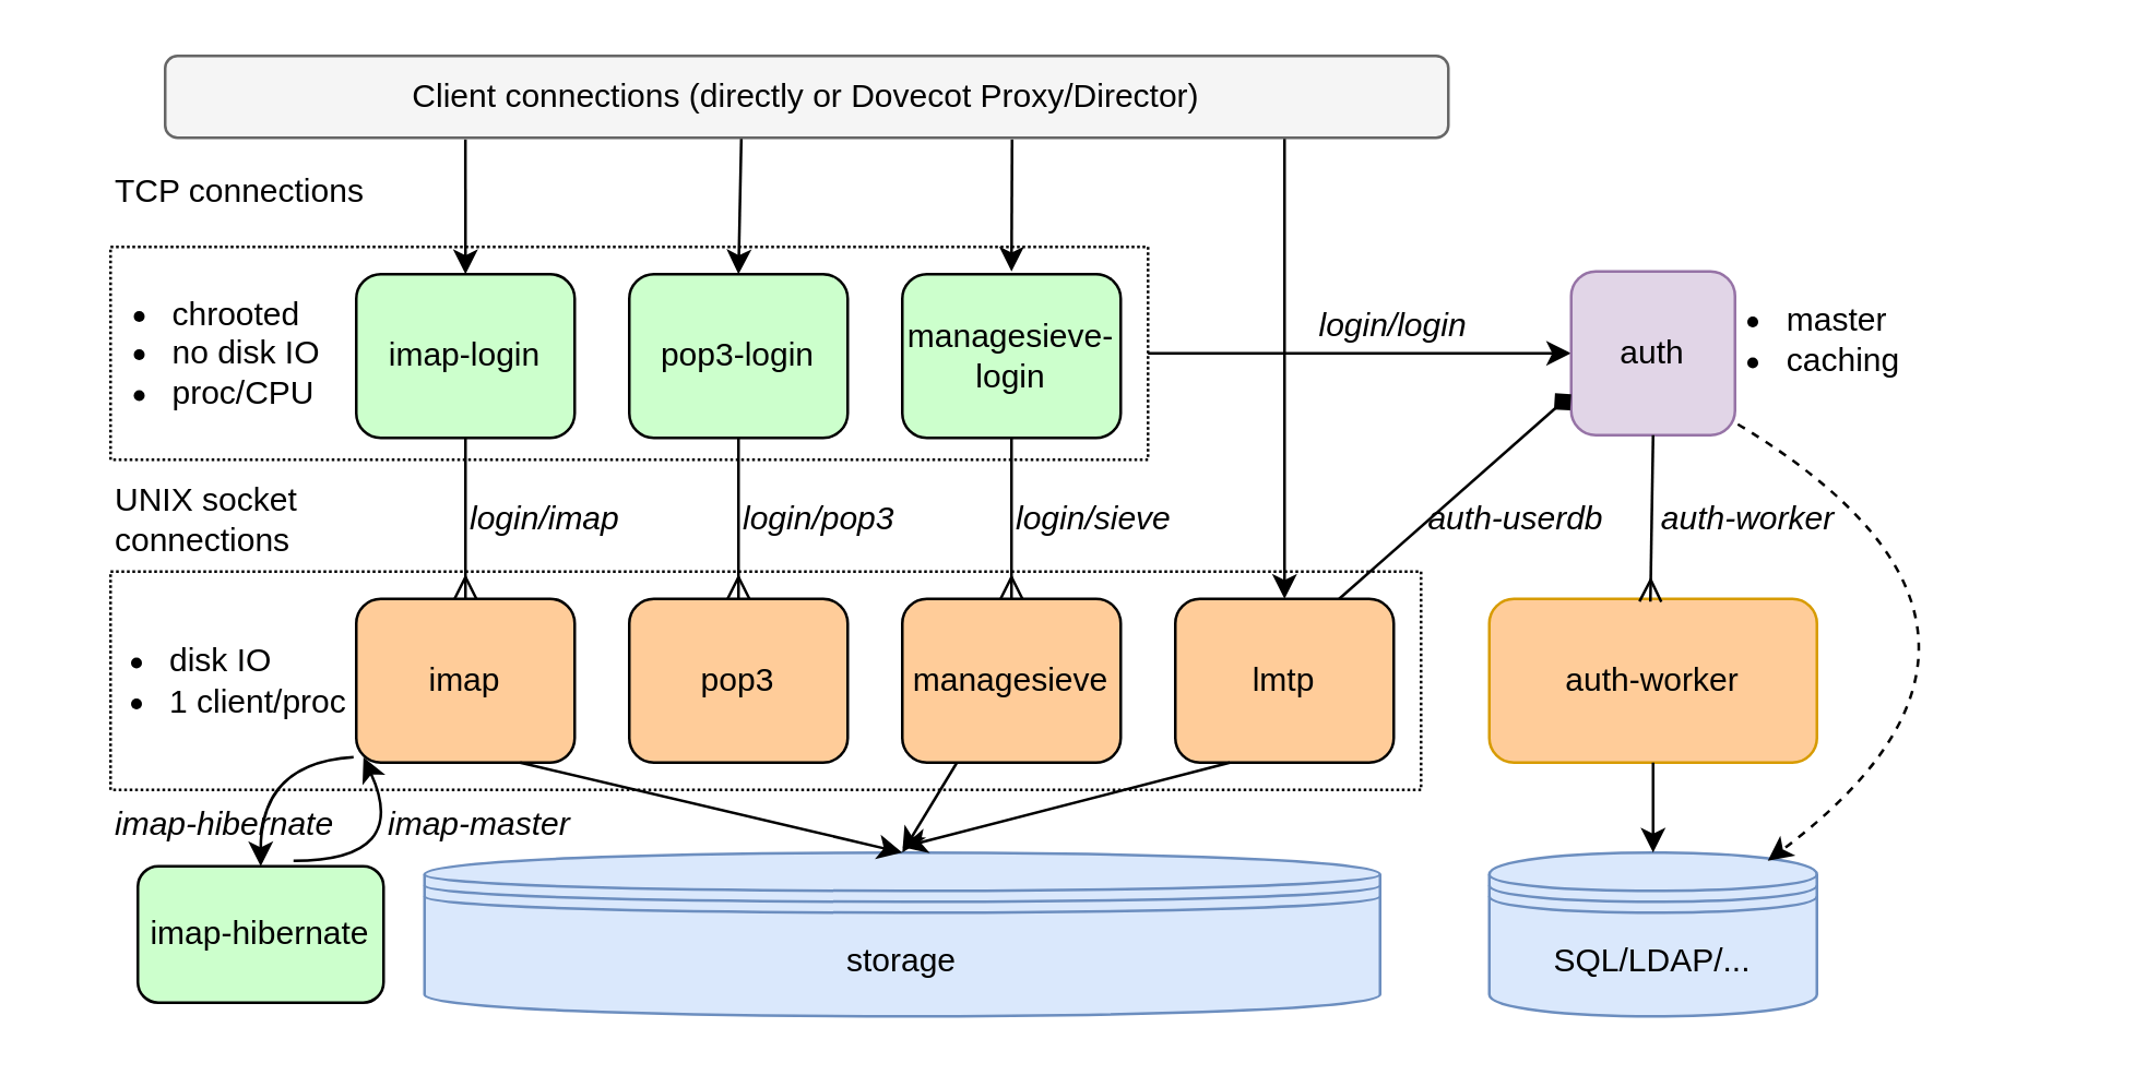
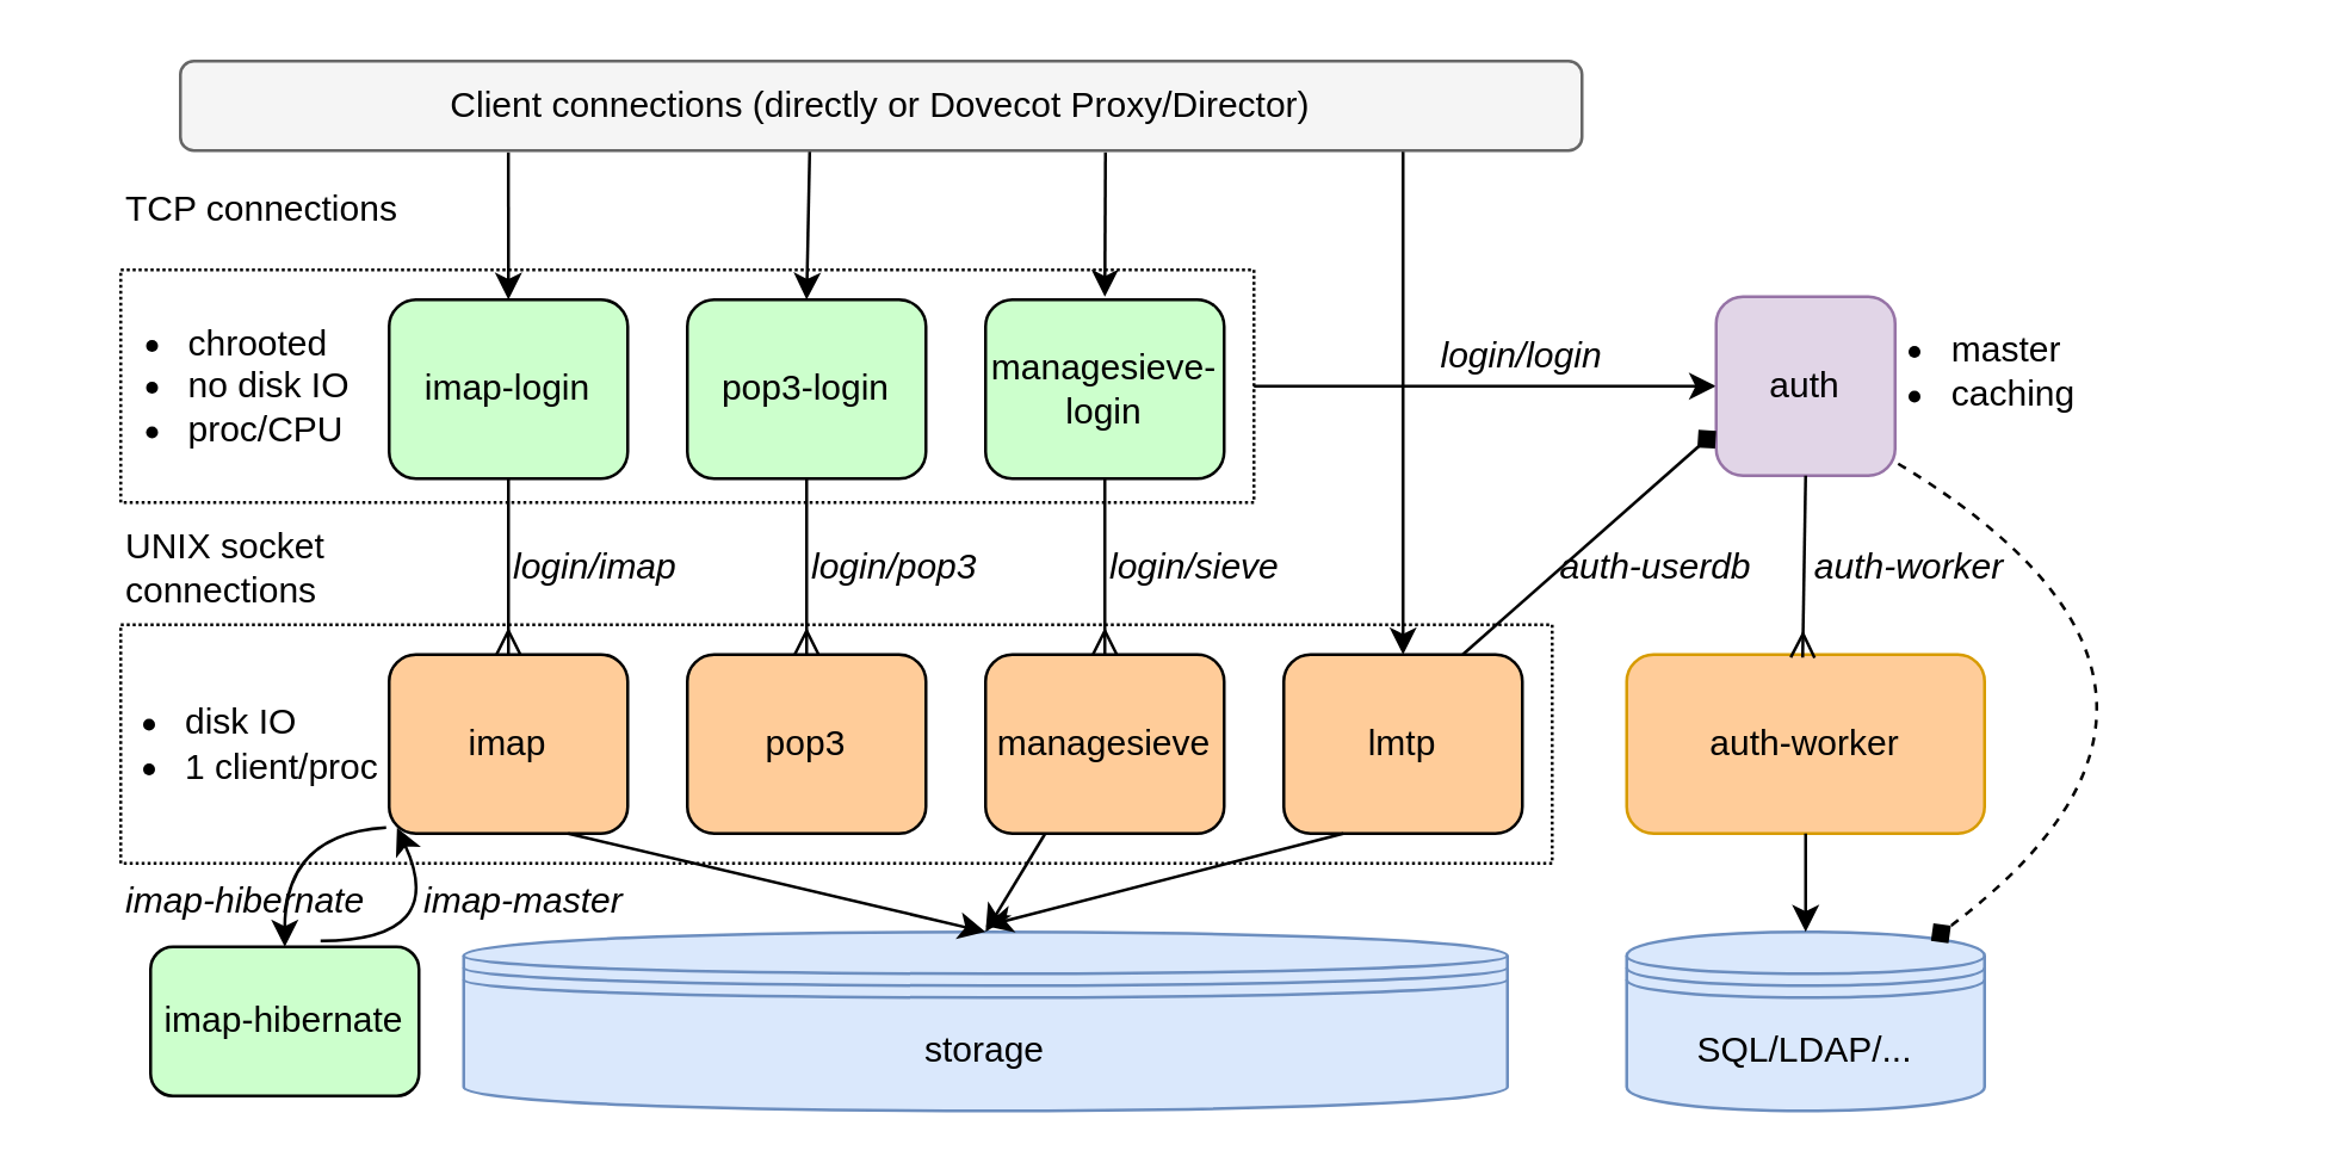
  <mxCell id="0" />
  <mxCell id="1" parent="0" />
  <mxCell id="2" value="imap-hibernate" style="text;html=1;strokeColor=none;fillColor=none;align=left;verticalAlign=middle;whiteSpace=wrap;fontStyle=2" parent="1" vertex="1"><mxGeometry x="40" y="292" width="90" height="20" as="geometry" /></mxCell>
  <mxCell id="3" value="" style="whiteSpace=wrap;html=1;fillColor=none;dashed=1;dashPattern=1 1;" parent="1" vertex="1"><mxGeometry x="40" y="209" width="480" height="80" as="geometry" /></mxCell>
  <mxCell id="4" style="edgeStyle=orthogonalEdgeStyle;rounded=0;html=1;exitX=1;exitY=0.5;entryX=0;entryY=0.5;endArrow=classic;endFill=1;jettySize=auto;orthogonalLoop=1;" parent="1" source="5" target="20" edge="1"><mxGeometry relative="1" as="geometry" /></mxCell>
  <mxCell id="5" value="" style="whiteSpace=wrap;html=1;fillColor=none;dashed=1;dashPattern=1 1;" parent="1" vertex="1"><mxGeometry x="40" y="90" width="380" height="78" as="geometry" /></mxCell>
  <mxCell id="6" value="imap-login" style="rounded=1;whiteSpace=wrap;html=1;fillColor=#CCFFCC;" parent="1" vertex="1"><mxGeometry x="130" y="100" width="80" height="60" as="geometry" /></mxCell>
  <mxCell id="7" value="pop3-login" style="rounded=1;whiteSpace=wrap;html=1;fillColor=#CCFFCC;" parent="1" vertex="1"><mxGeometry x="230" y="100" width="80" height="60" as="geometry" /></mxCell>
  <mxCell id="8" value="managesieve-login" style="rounded=1;whiteSpace=wrap;html=1;fillColor=#CCFFCC;" parent="1" vertex="1"><mxGeometry x="330" y="100" width="80" height="60" as="geometry" /></mxCell>
  <mxCell id="9" value="imap" style="rounded=1;whiteSpace=wrap;html=1;fillColor=#FFCC99;" parent="1" vertex="1"><mxGeometry x="130" y="219" width="80" height="60" as="geometry" /></mxCell>
  <mxCell id="10" value="pop3" style="rounded=1;whiteSpace=wrap;html=1;fillColor=#FFCC99;" parent="1" vertex="1"><mxGeometry x="230" y="219" width="80" height="60" as="geometry" /></mxCell>
  <mxCell id="11" value="managesieve" style="rounded=1;whiteSpace=wrap;html=1;fillColor=#FFCC99;" parent="1" vertex="1"><mxGeometry x="330" y="219" width="80" height="60" as="geometry" /></mxCell>
  <mxCell id="12" value="storage" style="shape=datastore;whiteSpace=wrap;html=1;fillColor=#dae8fc;strokeColor=#6c8ebf;" parent="1" vertex="1"><mxGeometry x="155" y="312" width="350" height="60" as="geometry" /></mxCell>
  <mxCell id="13" value="" style="endArrow=ERmany;html=1;entryX=0.5;entryY=0;exitX=0.5;exitY=1;endFill=0;" parent="1" source="6" target="9" edge="1"><mxGeometry width="50" height="50" relative="1" as="geometry"><mxPoint x="130" y="450" as="sourcePoint" /><mxPoint x="180" y="400" as="targetPoint" /></mxGeometry></mxCell>
  <mxCell id="14" value="" style="endArrow=ERmany;html=1;entryX=0.5;entryY=0;exitX=0.5;exitY=1;endFill=0;" parent="1" source="7" target="10" edge="1"><mxGeometry x="320" y="190" width="50" height="50" as="geometry"><mxPoint x="330" y="160" as="sourcePoint" /><mxPoint x="330" y="230" as="targetPoint" /></mxGeometry></mxCell>
  <mxCell id="15" value="" style="endArrow=ERmany;html=1;entryX=0.5;entryY=0;exitX=0.5;exitY=1;endFill=0;" parent="1" source="8" target="11" edge="1"><mxGeometry x="459" y="190" width="50" height="50" as="geometry"><mxPoint x="469" y="160" as="sourcePoint" /><mxPoint x="469" y="230" as="targetPoint" /></mxGeometry></mxCell>
  <mxCell id="16" value="login/pop3" style="text;html=1;strokeColor=none;fillColor=none;align=left;verticalAlign=middle;whiteSpace=wrap;fontStyle=2" parent="1" vertex="1"><mxGeometry x="270" y="180" width="40" height="20" as="geometry" /></mxCell>
  <mxCell id="17" value="login/imap" style="text;html=1;strokeColor=none;fillColor=none;align=left;verticalAlign=middle;whiteSpace=wrap;fontStyle=2" parent="1" vertex="1"><mxGeometry x="170" y="180" width="40" height="20" as="geometry" /></mxCell>
  <mxCell id="18" value="login/sieve" style="text;html=1;strokeColor=none;fillColor=none;align=left;verticalAlign=middle;whiteSpace=wrap;fontStyle=2" parent="1" vertex="1"><mxGeometry x="370" y="180" width="40" height="20" as="geometry" /></mxCell>
  <mxCell id="19" value="&lt;div style=&quot;text-align: left&quot;&gt;&lt;ul&gt;&lt;li style=&quot;line-height: 120%&quot;&gt;chrooted&lt;br&gt;&lt;/li&gt;&lt;li&gt;no disk IO&lt;br&gt;&lt;/li&gt;&lt;li&gt;proc/CPU&lt;/li&gt;&lt;/ul&gt;&lt;/div&gt;" style="text;html=1;strokeColor=none;fillColor=none;align=center;verticalAlign=middle;whiteSpace=wrap;spacing=-1;labelPosition=center;verticalLabelPosition=middle;" parent="1" vertex="1"><mxGeometry x="20" y="104" width="100" height="50" as="geometry" /></mxCell>
  <mxCell id="20" value="auth" style="rounded=1;whiteSpace=wrap;html=1;fillColor=#e1d5e7;strokeColor=#9673a6;" parent="1" vertex="1"><mxGeometry x="575" y="99" width="60" height="60" as="geometry" /></mxCell>
  <mxCell id="21" value="auth-worker" style="rounded=1;whiteSpace=wrap;html=1;fillColor=#FFCC99;strokeColor=#d79b00;" parent="1" vertex="1"><mxGeometry x="545" y="219" width="120" height="60" as="geometry" /></mxCell>
  <mxCell id="22" value="" style="endArrow=ERmany;html=1;endFill=0;exitX=0.5;exitY=1;" parent="1" source="20" edge="1"><mxGeometry x="594" y="228" width="50" height="50" as="geometry"><mxPoint x="604" y="233" as="sourcePoint" /><mxPoint x="604" y="220" as="targetPoint" /></mxGeometry></mxCell>
  <mxCell id="23" value="SQL/LDAP/..." style="shape=datastore;whiteSpace=wrap;html=1;fillColor=#dae8fc;strokeColor=#6c8ebf;" parent="1" vertex="1"><mxGeometry x="545" y="312" width="120" height="60" as="geometry" /></mxCell>
  <mxCell id="24" value="" style="endArrow=classic;html=1;entryX=0.5;entryY=0;exitX=0.75;exitY=1;" parent="1" source="9" target="12" edge="1"><mxGeometry width="50" height="50" relative="1" as="geometry"><mxPoint x="70" y="439" as="sourcePoint" /><mxPoint x="120" y="389" as="targetPoint" /></mxGeometry></mxCell>
  <mxCell id="25" value="" style="endArrow=classic;html=1;exitX=0.25;exitY=1;entryX=0.5;entryY=0;" parent="1" source="11" target="12" edge="1"><mxGeometry x="200" y="329" width="50" height="50" as="geometry"><mxPoint x="340" y="289" as="sourcePoint" /><mxPoint x="330" y="309" as="targetPoint" /></mxGeometry></mxCell>
  <mxCell id="26" value="" style="endArrow=classic;html=1;entryX=0.5;entryY=0;exitX=0.5;exitY=1;" parent="1" source="21" target="23" edge="1"><mxGeometry x="185" y="339" width="50" height="50" as="geometry"><mxPoint x="455" y="289" as="sourcePoint" /><mxPoint x="438" y="325" as="targetPoint" /></mxGeometry></mxCell>
  <mxCell id="27" value="login/login" style="text;html=1;strokeColor=none;fillColor=none;align=center;verticalAlign=middle;whiteSpace=wrap;fontStyle=2" parent="1" vertex="1"><mxGeometry x="490" y="109" width="40" height="20" as="geometry" /></mxCell>
  <mxCell id="28" value="auth-worker" style="text;html=1;strokeColor=none;fillColor=none;align=center;verticalAlign=middle;whiteSpace=wrap;fontStyle=2" parent="1" vertex="1"><mxGeometry x="605" y="180" width="70" height="20" as="geometry" /></mxCell>
  <mxCell id="29" value="&lt;div style=&quot;text-align: left&quot;&gt;&lt;ul&gt;&lt;li&gt;master&lt;br&gt;&lt;/li&gt;&lt;li&gt;caching&lt;br&gt;&lt;/li&gt;&lt;/ul&gt;&lt;/div&gt;" style="text;html=1;strokeColor=none;fillColor=none;align=center;verticalAlign=middle;whiteSpace=wrap;direction=south;" parent="1" vertex="1"><mxGeometry x="645" y="104" width="20" height="40" as="geometry" /></mxCell>
  <mxCell id="30" value="&lt;ul&gt;&lt;li&gt;disk IO&lt;/li&gt;&lt;li&gt;1 client/proc&lt;/li&gt;&lt;/ul&gt;" style="text;html=1;strokeColor=none;fillColor=none;align=left;verticalAlign=middle;whiteSpace=wrap;" parent="1" vertex="1"><mxGeometry x="20" y="224" width="110" height="50" as="geometry" /></mxCell>
  <mxCell id="31" value="TCP connections" style="text;html=1;strokeColor=none;fillColor=none;align=left;verticalAlign=middle;whiteSpace=wrap;" parent="1" vertex="1"><mxGeometry x="40" y="60" width="120" height="20" as="geometry" /></mxCell>
  <mxCell id="32" value="UNIX socket connections" style="text;html=1;strokeColor=none;fillColor=none;align=left;verticalAlign=middle;whiteSpace=wrap;" parent="1" vertex="1"><mxGeometry x="40" y="180" width="120" height="20" as="geometry" /></mxCell>
  <mxCell id="33" style="html=1;startArrow=none;startFill=0;endArrow=classic;endFill=1;jettySize=auto;orthogonalLoop=1;strokeColor=#000000;curved=1;entryX=0.033;entryY=0.967;entryPerimeter=0;" parent="1" target="9" edge="1"><mxGeometry relative="1" as="geometry"><mxPoint x="107" y="315" as="sourcePoint" /><Array as="points"><mxPoint x="150" y="315" /></Array></mxGeometry></mxCell>
  <mxCell id="34" value="imap-hibernate" style="rounded=1;whiteSpace=wrap;html=1;fillColor=#CCFFCC;" parent="1" vertex="1"><mxGeometry x="50" y="317" width="90" height="50" as="geometry" /></mxCell>
  <mxCell id="35" value="" style="endArrow=none;startArrow=classic;html=1;entryX=0.991;entryY=0.96;exitX=0.5;exitY=0;strokeColor=#000000;endFill=0;curved=1;entryPerimeter=0;" parent="1" source="34" edge="1"><mxGeometry width="50" height="50" relative="1" as="geometry"><mxPoint x="90" y="359" as="sourcePoint" /><mxPoint x="129" y="277" as="targetPoint" /><Array as="points"><mxPoint x="95" y="279" /></Array></mxGeometry></mxCell>
  <mxCell id="36" value="imap-master" style="text;html=1;strokeColor=none;fillColor=none;align=left;verticalAlign=middle;whiteSpace=wrap;fontStyle=2" parent="1" vertex="1"><mxGeometry x="140" y="292" width="90" height="20" as="geometry" /></mxCell>
  <mxCell id="37" value="lmtp" style="rounded=1;whiteSpace=wrap;html=1;fillColor=#FFCC99;" parent="1" vertex="1"><mxGeometry x="430" y="219" width="80" height="60" as="geometry" /></mxCell>
  <mxCell id="38" value="" style="endArrow=classic;html=1;strokeColor=#000000;entryX=0.5;entryY=0;exitX=0.449;exitY=1;exitPerimeter=0;" parent="1" source="43" target="7" edge="1"><mxGeometry width="50" height="50" relative="1" as="geometry"><mxPoint x="270" y="60" as="sourcePoint" /><mxPoint x="220" y="50" as="targetPoint" /></mxGeometry></mxCell>
  <mxCell id="39" value="" style="endArrow=classic;html=1;strokeColor=#000000;exitX=0.234;exitY=1.02;exitPerimeter=0;" parent="1" source="43" edge="1"><mxGeometry x="160" y="90" width="50" height="50" as="geometry"><mxPoint x="170" y="60" as="sourcePoint" /><mxPoint x="170" y="100" as="targetPoint" /></mxGeometry></mxCell>
  <mxCell id="40" value="" style="endArrow=classic;html=1;strokeColor=#000000;exitX=0.66;exitY=1.02;exitPerimeter=0;" parent="1" source="43" edge="1"><mxGeometry x="360" y="89" width="50" height="50" as="geometry"><mxPoint x="370" y="59" as="sourcePoint" /><mxPoint x="370" y="99" as="targetPoint" /></mxGeometry></mxCell>
  <mxCell id="41" value="" style="endArrow=classic;html=1;strokeColor=#000000;entryX=0.5;entryY=0;" parent="1" target="37" edge="1"><mxGeometry x="470" y="90" width="50" height="50" as="geometry"><mxPoint x="470" y="50" as="sourcePoint" /><mxPoint x="480" y="100" as="targetPoint" /></mxGeometry></mxCell>
  <mxCell id="42" value="" style="endArrow=diamond;html=1;strokeColor=#000000;exitX=0.75;exitY=0;entryX=0;entryY=0.75;" parent="1" source="37" target="20" edge="1"><mxGeometry width="50" height="50" relative="1" as="geometry"><mxPoint x="545" y="180" as="sourcePoint" /><mxPoint x="595" y="130" as="targetPoint" /></mxGeometry></mxCell>
  <mxCell id="43" value="Client connections (directly or Dovecot Proxy/Director)" style="rounded=1;whiteSpace=wrap;html=1;fillColor=#f5f5f5;strokeColor=#666666;" parent="1" vertex="1"><mxGeometry x="60" y="20" width="470" height="30" as="geometry" /></mxCell>
  <mxCell id="44" value="auth-userdb" style="text;html=1;strokeColor=none;fillColor=none;align=center;verticalAlign=middle;whiteSpace=wrap;fontStyle=2" parent="1" vertex="1"><mxGeometry x="520" y="180" width="70" height="20" as="geometry" /></mxCell>
- <mxCell id="45" value="" style="endArrow=classic;html=1;strokeColor=#000000;entryX=0.85;entryY=0.05;entryPerimeter=0;exitX=1.017;exitY=0.933;exitPerimeter=0;curved=1;dashed=1;" parent="1" source="20" target="23" edge="1"><mxGeometry width="50" height="50" relative="1" as="geometry"><mxPoint x="630" y="360" as="sourcePoint" /><mxPoint x="680" y="310" as="targetPoint" /><Array as="points"><mxPoint x="760" y="230" /></Array></mxGeometry></mxCell>
+ <mxCell id="45" value="" style="endArrow=diamond;html=1;strokeColor=#000000;entryX=0.85;entryY=0.05;entryPerimeter=0;exitX=1.017;exitY=0.933;exitPerimeter=0;curved=1;dashed=1;" parent="1" source="20" target="23" edge="1"><mxGeometry width="50" height="50" relative="1" as="geometry"><mxPoint x="630" y="360" as="sourcePoint" /><mxPoint x="680" y="310" as="targetPoint" /><Array as="points"><mxPoint x="760" y="230" /></Array></mxGeometry></mxCell>
  <mxCell id="46" value="" style="endArrow=classic;html=1;exitX=0.25;exitY=1;" parent="1" source="37" edge="1"><mxGeometry x="210" y="339" width="50" height="50" as="geometry"><mxPoint x="360" y="289" as="sourcePoint" /><mxPoint x="330" y="310" as="targetPoint" /></mxGeometry></mxCell>
